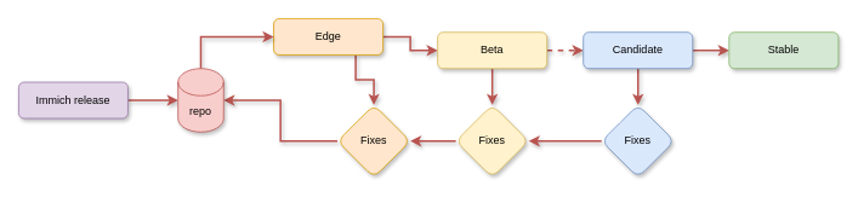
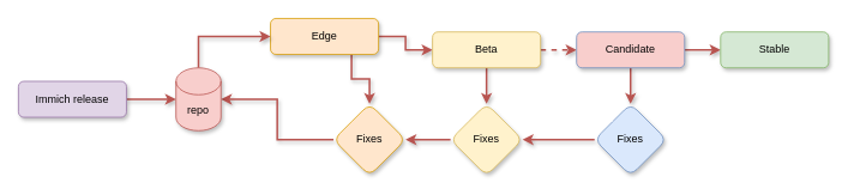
  <mxCell id="0" />
  <mxCell id="1" parent="0" />
  <mxCell id="2" style="edgeStyle=orthogonalEdgeStyle;rounded=0;orthogonalLoop=1;jettySize=auto;html=1;entryX=0;entryY=0.5;entryDx=0;entryDy=0;entryPerimeter=0;strokeWidth=2;fillColor=#f8cecc;strokeColor=#b85450;exitX=1;exitY=0.5;exitDx=0;exitDy=0;shadow=1;" edge="1" parent="1" source="3" target="17"><mxGeometry relative="1" as="geometry" /></mxCell>
  <mxCell id="3" value="Immich release" style="rounded=1;whiteSpace=wrap;html=1;fillColor=#e1d5e7;strokeColor=#9673a6;shadow=1;" vertex="1" parent="1"><mxGeometry x="20" y="90" width="120" height="40" as="geometry" /></mxCell>
  <mxCell id="4" value="" style="edgeStyle=orthogonalEdgeStyle;rounded=0;orthogonalLoop=1;jettySize=auto;html=1;fillColor=#f8cecc;strokeColor=#b85450;strokeWidth=2;shadow=1;" edge="1" parent="1" source="6" target="9"><mxGeometry relative="1" as="geometry" /></mxCell>
  <mxCell id="5" value="" style="edgeStyle=orthogonalEdgeStyle;rounded=0;orthogonalLoop=1;jettySize=auto;html=1;strokeWidth=2;entryX=0.5;entryY=0;entryDx=0;entryDy=0;exitX=0.75;exitY=1;exitDx=0;exitDy=0;fillColor=#f8cecc;strokeColor=#b85450;shadow=1;" edge="1" parent="1" source="6" target="15"><mxGeometry relative="1" as="geometry" /></mxCell>
  <mxCell id="6" value="Edge" style="whiteSpace=wrap;html=1;rounded=1;fillColor=#ffe6cc;strokeColor=#d79b00;shadow=1;" vertex="1" parent="1"><mxGeometry x="300" y="20" width="120" height="40" as="geometry" /></mxCell>
  <mxCell id="7" value="" style="edgeStyle=orthogonalEdgeStyle;rounded=0;orthogonalLoop=1;jettySize=auto;html=1;fillColor=#f8cecc;strokeColor=#b85450;strokeWidth=2;shadow=1;dashed=1;" edge="1" parent="1" source="9" target="12"><mxGeometry relative="1" as="geometry" /></mxCell>
  <mxCell id="8" style="edgeStyle=orthogonalEdgeStyle;rounded=0;orthogonalLoop=1;jettySize=auto;html=1;entryX=0.5;entryY=0;entryDx=0;entryDy=0;strokeWidth=2;fillColor=#f8cecc;strokeColor=#b85450;shadow=1;" edge="1" parent="1" source="9" target="19"><mxGeometry relative="1" as="geometry" /></mxCell>
  <mxCell id="9" value="Beta" style="whiteSpace=wrap;html=1;rounded=1;fillColor=#fff2cc;strokeColor=#d6b656;shadow=1;" vertex="1" parent="1"><mxGeometry x="480" y="35" width="120" height="40" as="geometry" /></mxCell>
  <mxCell id="10" value="" style="edgeStyle=orthogonalEdgeStyle;rounded=0;orthogonalLoop=1;jettySize=auto;html=1;fillColor=#f8cecc;strokeColor=#b85450;strokeWidth=2;shadow=1;" edge="1" parent="1" source="12" target="13"><mxGeometry relative="1" as="geometry" /></mxCell>
  <mxCell id="11" style="edgeStyle=orthogonalEdgeStyle;rounded=0;orthogonalLoop=1;jettySize=auto;html=1;entryX=0.5;entryY=0;entryDx=0;entryDy=0;strokeWidth=2;fillColor=#f8cecc;strokeColor=#b85450;shadow=1;" edge="1" parent="1" source="12" target="21"><mxGeometry relative="1" as="geometry" /></mxCell>
- <mxCell id="12" value="Candidate" style="whiteSpace=wrap;html=1;rounded=1;fillColor=#dae8fc;strokeColor=#6c8ebf;shadow=1;" vertex="1" parent="1"><mxGeometry x="640" y="35" width="120" height="40" as="geometry" /></mxCell>
+ <mxCell id="12" value="Candidate" style="whiteSpace=wrap;html=1;rounded=1;fillColor=#f8cecc;strokeColor=#6c8ebf;shadow=1;" vertex="1" parent="1"><mxGeometry x="640" y="35" width="120" height="40" as="geometry" /></mxCell>
  <mxCell id="13" value="Stable" style="whiteSpace=wrap;html=1;rounded=1;fillColor=#d5e8d4;strokeColor=#82b366;shadow=1;" vertex="1" parent="1"><mxGeometry x="800" y="35" width="120" height="40" as="geometry" /></mxCell>
  <mxCell id="14" style="edgeStyle=orthogonalEdgeStyle;rounded=0;orthogonalLoop=1;jettySize=auto;html=1;entryX=1;entryY=0.5;entryDx=0;entryDy=0;strokeWidth=2;exitX=0;exitY=0.5;exitDx=0;exitDy=0;fillColor=#f8cecc;strokeColor=#b85450;entryPerimeter=0;shadow=1;" edge="1" parent="1" source="15" target="17"><mxGeometry relative="1" as="geometry" /></mxCell>
  <mxCell id="15" value="Fixes" style="rhombus;whiteSpace=wrap;html=1;fillColor=#ffe6cc;strokeColor=#d79b00;rounded=1;shadow=1;" vertex="1" parent="1"><mxGeometry x="370" y="115" width="80" height="80" as="geometry" /></mxCell>
  <mxCell id="16" style="edgeStyle=orthogonalEdgeStyle;rounded=0;orthogonalLoop=1;jettySize=auto;html=1;entryX=0;entryY=0.5;entryDx=0;entryDy=0;strokeWidth=2;exitX=0.5;exitY=0;exitDx=0;exitDy=0;exitPerimeter=0;fillColor=#f8cecc;strokeColor=#b85450;shadow=1;" edge="1" parent="1" source="17" target="6"><mxGeometry relative="1" as="geometry" /></mxCell>
  <mxCell id="17" value="repo" style="shape=cylinder3;whiteSpace=wrap;html=1;boundedLbl=1;backgroundOutline=1;size=15;fillColor=#f8cecc;strokeColor=#b85450;shadow=1;" vertex="1" parent="1"><mxGeometry x="195" y="75" width="50" height="70" as="geometry" /></mxCell>
  <mxCell id="18" style="edgeStyle=orthogonalEdgeStyle;rounded=0;orthogonalLoop=1;jettySize=auto;html=1;entryX=1;entryY=0.5;entryDx=0;entryDy=0;strokeWidth=2;fillColor=#f8cecc;strokeColor=#b85450;shadow=1;" edge="1" parent="1" source="19" target="15"><mxGeometry relative="1" as="geometry" /></mxCell>
  <mxCell id="19" value="Fixes" style="rhombus;whiteSpace=wrap;html=1;fillColor=#fff2cc;strokeColor=#d6b656;rounded=1;shadow=1;" vertex="1" parent="1"><mxGeometry x="500" y="115" width="80" height="80" as="geometry" /></mxCell>
  <mxCell id="20" style="edgeStyle=orthogonalEdgeStyle;rounded=0;orthogonalLoop=1;jettySize=auto;html=1;entryX=1;entryY=0.5;entryDx=0;entryDy=0;strokeWidth=2;fillColor=#f8cecc;strokeColor=#b85450;shadow=1;" edge="1" parent="1" source="21" target="19"><mxGeometry relative="1" as="geometry" /></mxCell>
  <mxCell id="21" value="Fixes" style="rhombus;whiteSpace=wrap;html=1;fillColor=#dae8fc;strokeColor=#6c8ebf;rounded=1;shadow=1;" vertex="1" parent="1"><mxGeometry x="660" y="115" width="80" height="80" as="geometry" /></mxCell>
